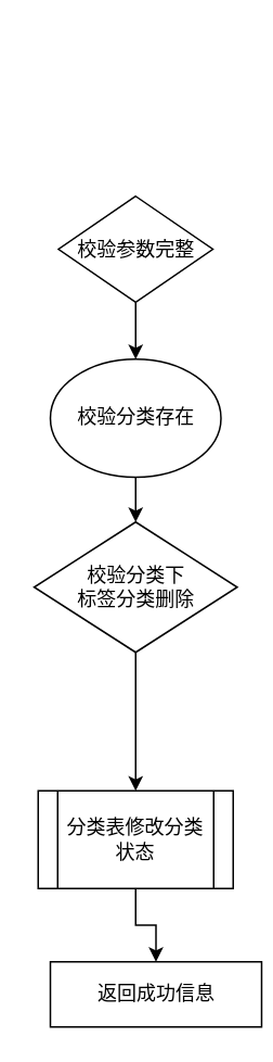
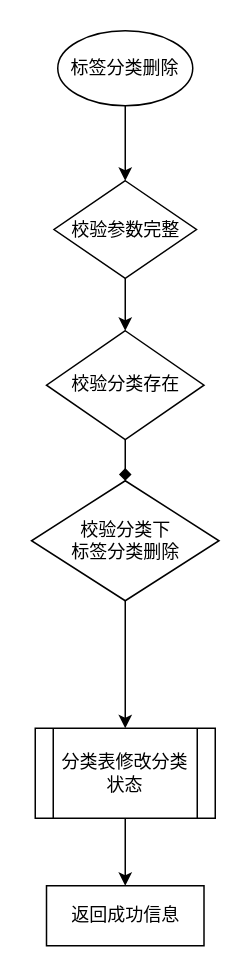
  <mxCell id="0" />
  <mxCell id="1" parent="0" />
+ <mxCell id="2" value="" style="edgeStyle=orthogonalEdgeStyle;rounded=0;orthogonalLoop=1;jettySize=auto;html=1;" edge="1" parent="1" source="3" target="5"><mxGeometry relative="1" as="geometry" /></mxCell>
+ <mxCell id="3" value="标签分类删除" style="ellipse;whiteSpace=wrap;html=1;" vertex="1" parent="1"><mxGeometry x="38" y="20" width="90" height="50" as="geometry" /></mxCell>
  <mxCell id="4" value="" style="edgeStyle=orthogonalEdgeStyle;rounded=0;orthogonalLoop=1;jettySize=auto;html=1;" edge="1" parent="1" source="5" target="7"><mxGeometry relative="1" as="geometry" /></mxCell>
  <mxCell id="5" value="校验参数完整" style="rhombus;whiteSpace=wrap;html=1;" vertex="1" parent="1"><mxGeometry x="35.5" y="120" width="95" height="65" as="geometry" /></mxCell>
- <mxCell id="6" value="" style="edgeStyle=orthogonalEdgeStyle;rounded=0;orthogonalLoop=1;jettySize=auto;html=1;" edge="1" parent="1" source="7" target="9"><mxGeometry relative="1" as="geometry" /></mxCell>
- <mxCell id="7" value="校验分类存在" style="ellipse;whiteSpace=wrap;html=1;" vertex="1" parent="1"><mxGeometry x="30.5" y="220" width="105" height="72.5" as="geometry" /></mxCell>
+ <mxCell id="6" value="" style="edgeStyle=orthogonalEdgeStyle;rounded=0;orthogonalLoop=1;jettySize=auto;html=1;endArrow=diamond;" edge="1" parent="1" source="7" target="9"><mxGeometry relative="1" as="geometry" /></mxCell>
+ <mxCell id="7" value="校验分类存在" style="rhombus;whiteSpace=wrap;html=1;" vertex="1" parent="1"><mxGeometry x="30.5" y="220" width="105" height="72.5" as="geometry" /></mxCell>
  <mxCell id="8" value="" style="edgeStyle=orthogonalEdgeStyle;rounded=0;orthogonalLoop=1;jettySize=auto;html=1;" edge="1" parent="1" source="9" target="11"><mxGeometry relative="1" as="geometry" /></mxCell>
  <mxCell id="9" value="校验分类下&lt;div&gt;标签分类删除&lt;/div&gt;" style="rhombus;whiteSpace=wrap;html=1;" vertex="1" parent="1"><mxGeometry x="20.5" y="320" width="125" height="80" as="geometry" /></mxCell>
  <mxCell id="10" value="" style="edgeStyle=orthogonalEdgeStyle;rounded=0;orthogonalLoop=1;jettySize=auto;html=1;" edge="1" parent="1" source="11" target="12"><mxGeometry relative="1" as="geometry" /></mxCell>
  <mxCell id="11" value="分类表修改分类状态" style="shape=process;whiteSpace=wrap;html=1;backgroundOutline=1;" vertex="1" parent="1"><mxGeometry x="23" y="485" width="120" height="60" as="geometry" /></mxCell>
- <mxCell id="12" value="返回成功信息" style="whiteSpace=wrap;html=1;" vertex="1" parent="1"><mxGeometry x="30.5" y="590" width="130" height="40" as="geometry" /></mxCell>
+ <mxCell id="12" value="返回成功信息" style="whiteSpace=wrap;html=1;" vertex="1" parent="1"><mxGeometry x="30.5" y="590" width="105" height="40" as="geometry" /></mxCell>
